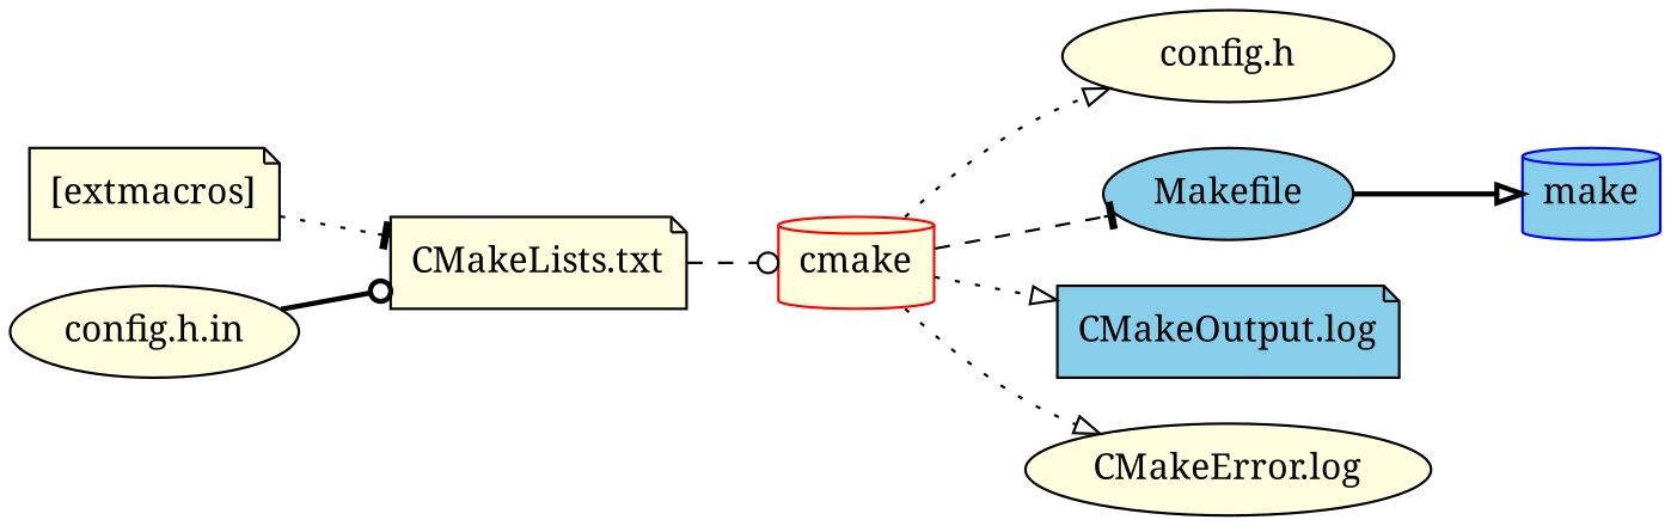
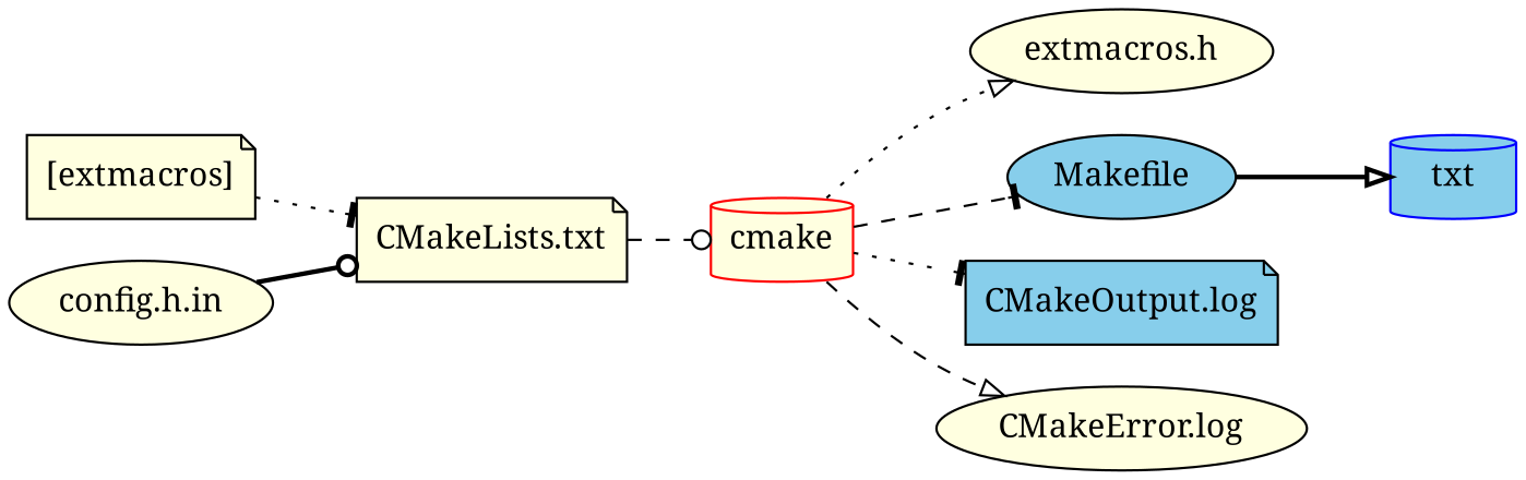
  strict digraph {
    fontname="Noto Serif"
    rankdir=LR
    node [color=black fillcolor=lightyellow fontname="Noto Serif" shape=ellipse style=filled]
    edge [arrowhead=onormal fontname="Noto Serif" style=dashed]
    n1 [label="CMakeLists.txt" shape=note]
    n2 [color=red label=cmake shape=cylinder]
    n3 [label="[extmacros]" shape=note]
-   n4 [label="config.h"]
+   n4 [label="extmacros.h"]
    n5 [fillcolor=skyblue label=Makefile]
    n6 [fillcolor=skyblue label="CMakeOutput.log" shape=note]
    n7 [label="CMakeError.log"]
    n8 [label="config.h.in"]
-   make [color=blue fillcolor=skyblue shape=cylinder]
+   make [color=blue fillcolor=skyblue shape=cylinder label=txt]
    n1 -> n2 [arrowhead=odot]
    n2 -> n4 [style=dotted]
    n2 -> n5 [arrowhead=tee]
-   n2 -> n6 [style=dotted]
-   n2 -> n7 [style=dotted]
+   n2 -> n6 [arrowhead=tee style=dotted]
+   n2 -> n7
    n3 -> n1 [arrowhead=tee style=dotted]
    n5 -> make [style=bold]
    n8 -> n1 [arrowhead=odot style=bold]
  }
